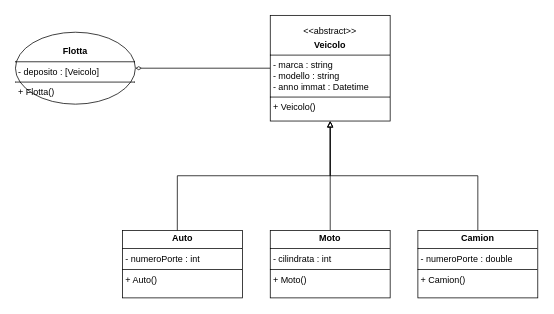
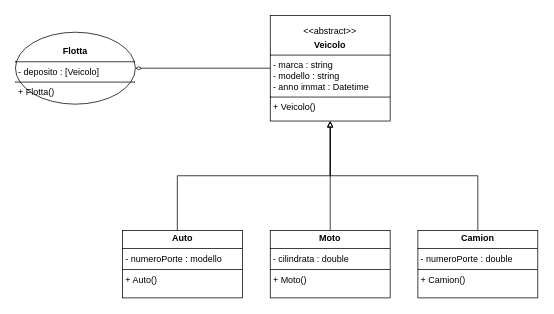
  <mxCell id="0" />
  <mxCell id="1" parent="0" />
  <mxCell id="2" style="edgeStyle=orthogonalEdgeStyle;rounded=0;orthogonalLoop=1;jettySize=auto;html=1;exitX=0;exitY=0.5;exitDx=0;exitDy=0;endArrow=diamondThin;endFill=0;" edge="1" parent="1" source="3" target="10"><mxGeometry relative="1" as="geometry" /></mxCell>
  <mxCell id="3" value="&lt;div style=&quot;text-align: center;&quot;&gt;&lt;br&gt;&lt;/div&gt;&lt;div style=&quot;text-align: center;&quot;&gt;&amp;lt;&amp;lt;abstract&amp;gt;&amp;gt;&lt;/div&gt;&lt;p style=&quot;margin:0px;margin-top:4px;text-align:center;&quot;&gt;&lt;b&gt;Veicolo&lt;br&gt;&lt;/b&gt;&lt;/p&gt;&lt;hr size=&quot;1&quot; style=&quot;border-style:solid;&quot;&gt;&lt;p style=&quot;margin:0px;margin-left:4px;&quot;&gt;- marca : string&lt;br&gt;&lt;/p&gt;&lt;p style=&quot;margin:0px;margin-left:4px;&quot;&gt;- modello : string&lt;br&gt;&lt;/p&gt;&lt;p style=&quot;margin:0px;margin-left:4px;&quot;&gt;- anno immat : Datetime&lt;br&gt;&lt;/p&gt;&lt;hr size=&quot;1&quot; style=&quot;border-style:solid;&quot;&gt;&lt;p style=&quot;margin:0px;margin-left:4px;&quot;&gt;+ Veicolo()&lt;/p&gt;" style="verticalAlign=top;align=left;overflow=fill;html=1;whiteSpace=wrap;" vertex="1" parent="1"><mxGeometry x="360" y="20" width="160" height="141" as="geometry" /></mxCell>
  <mxCell id="4" style="edgeStyle=orthogonalEdgeStyle;rounded=0;orthogonalLoop=1;jettySize=auto;html=1;exitX=0.456;exitY=0.011;exitDx=0;exitDy=0;exitPerimeter=0;endArrow=block;endFill=0;" edge="1" parent="1" source="5" target="3"><mxGeometry relative="1" as="geometry" /></mxCell>
- <mxCell id="5" value="&lt;p style=&quot;margin:0px;margin-top:4px;text-align:center;&quot;&gt;&lt;b&gt;Auto&lt;/b&gt;&lt;/p&gt;&lt;hr size=&quot;1&quot; style=&quot;border-style:solid;&quot;&gt;&lt;p style=&quot;margin:0px;margin-left:4px;&quot;&gt;- numeroPorte : int&lt;/p&gt;&lt;hr size=&quot;1&quot; style=&quot;border-style:solid;&quot;&gt;&lt;p style=&quot;margin:0px;margin-left:4px;&quot;&gt;+ Auto()&lt;/p&gt;" style="verticalAlign=top;align=left;overflow=fill;html=1;whiteSpace=wrap;" vertex="1" parent="1"><mxGeometry x="163" y="307" width="160" height="90" as="geometry" /></mxCell>
+ <mxCell id="5" value="&lt;p style=&quot;margin:0px;margin-top:4px;text-align:center;&quot;&gt;&lt;b&gt;Auto&lt;/b&gt;&lt;/p&gt;&lt;hr size=&quot;1&quot; style=&quot;border-style:solid;&quot;&gt;&lt;p style=&quot;margin:0px;margin-left:4px;&quot;&gt;- numeroPorte : modello&lt;/p&gt;&lt;hr size=&quot;1&quot; style=&quot;border-style:solid;&quot;&gt;&lt;p style=&quot;margin:0px;margin-left:4px;&quot;&gt;+ Auto()&lt;/p&gt;" style="verticalAlign=top;align=left;overflow=fill;html=1;whiteSpace=wrap;" vertex="1" parent="1"><mxGeometry x="163" y="307" width="160" height="90" as="geometry" /></mxCell>
  <mxCell id="6" style="edgeStyle=orthogonalEdgeStyle;rounded=0;orthogonalLoop=1;jettySize=auto;html=1;exitX=0.5;exitY=0;exitDx=0;exitDy=0;entryX=0.5;entryY=1;entryDx=0;entryDy=0;endArrow=block;endFill=0;" edge="1" parent="1" source="7" target="3"><mxGeometry relative="1" as="geometry"><mxPoint x="440" y="197" as="targetPoint" /></mxGeometry></mxCell>
- <mxCell id="7" value="&lt;p style=&quot;margin:0px;margin-top:4px;text-align:center;&quot;&gt;&lt;b&gt;Moto&lt;/b&gt;&lt;/p&gt;&lt;hr size=&quot;1&quot; style=&quot;border-style:solid;&quot;&gt;&lt;p style=&quot;margin:0px;margin-left:4px;&quot;&gt;- cilindrata : int&lt;/p&gt;&lt;hr size=&quot;1&quot; style=&quot;border-style:solid;&quot;&gt;&lt;p style=&quot;margin:0px;margin-left:4px;&quot;&gt;+ Moto()&lt;/p&gt;" style="verticalAlign=top;align=left;overflow=fill;html=1;whiteSpace=wrap;" vertex="1" parent="1"><mxGeometry x="360" y="307" width="160" height="90" as="geometry" /></mxCell>
+ <mxCell id="7" value="&lt;p style=&quot;margin:0px;margin-top:4px;text-align:center;&quot;&gt;&lt;b&gt;Moto&lt;/b&gt;&lt;/p&gt;&lt;hr size=&quot;1&quot; style=&quot;border-style:solid;&quot;&gt;&lt;p style=&quot;margin:0px;margin-left:4px;&quot;&gt;- cilindrata : double&lt;/p&gt;&lt;hr size=&quot;1&quot; style=&quot;border-style:solid;&quot;&gt;&lt;p style=&quot;margin:0px;margin-left:4px;&quot;&gt;+ Moto()&lt;/p&gt;" style="verticalAlign=top;align=left;overflow=fill;html=1;whiteSpace=wrap;" vertex="1" parent="1"><mxGeometry x="360" y="307" width="160" height="90" as="geometry" /></mxCell>
  <mxCell id="8" style="edgeStyle=orthogonalEdgeStyle;rounded=0;orthogonalLoop=1;jettySize=auto;html=1;exitX=0.5;exitY=0;exitDx=0;exitDy=0;endArrow=block;endFill=0;" edge="1" parent="1" source="9" target="3"><mxGeometry relative="1" as="geometry" /></mxCell>
  <mxCell id="9" value="&lt;p style=&quot;margin:0px;margin-top:4px;text-align:center;&quot;&gt;&lt;b&gt;Camion&lt;/b&gt;&lt;/p&gt;&lt;hr size=&quot;1&quot; style=&quot;border-style:solid;&quot;&gt;&lt;p style=&quot;margin:0px;margin-left:4px;&quot;&gt;- numeroPorte : double&lt;/p&gt;&lt;hr size=&quot;1&quot; style=&quot;border-style:solid;&quot;&gt;&lt;p style=&quot;margin:0px;margin-left:4px;&quot;&gt;+ Camion()&lt;/p&gt;" style="verticalAlign=top;align=left;overflow=fill;html=1;whiteSpace=wrap;" vertex="1" parent="1"><mxGeometry x="557" y="307" width="160" height="90" as="geometry" /></mxCell>
  <mxCell id="10" value="&lt;div style=&quot;text-align: center;&quot;&gt;&lt;br&gt;&lt;/div&gt;&lt;p style=&quot;margin:0px;margin-top:4px;text-align:center;&quot;&gt;&lt;b&gt;Flotta&lt;/b&gt;&lt;/p&gt;&lt;hr size=&quot;1&quot; style=&quot;border-style:solid;&quot;&gt;&lt;p style=&quot;margin:0px;margin-left:4px;&quot;&gt;- deposito : [Veicolo]&lt;/p&gt;&lt;hr size=&quot;1&quot; style=&quot;border-style:solid;&quot;&gt;&lt;p style=&quot;margin:0px;margin-left:4px;&quot;&gt;+ Flotta()&lt;/p&gt;" style="ellipse;verticalAlign=top;align=left;overflow=fill;html=1;whiteSpace=wrap;" vertex="1" parent="1"><mxGeometry x="20" y="42.5" width="160" height="96" as="geometry" /></mxCell>
